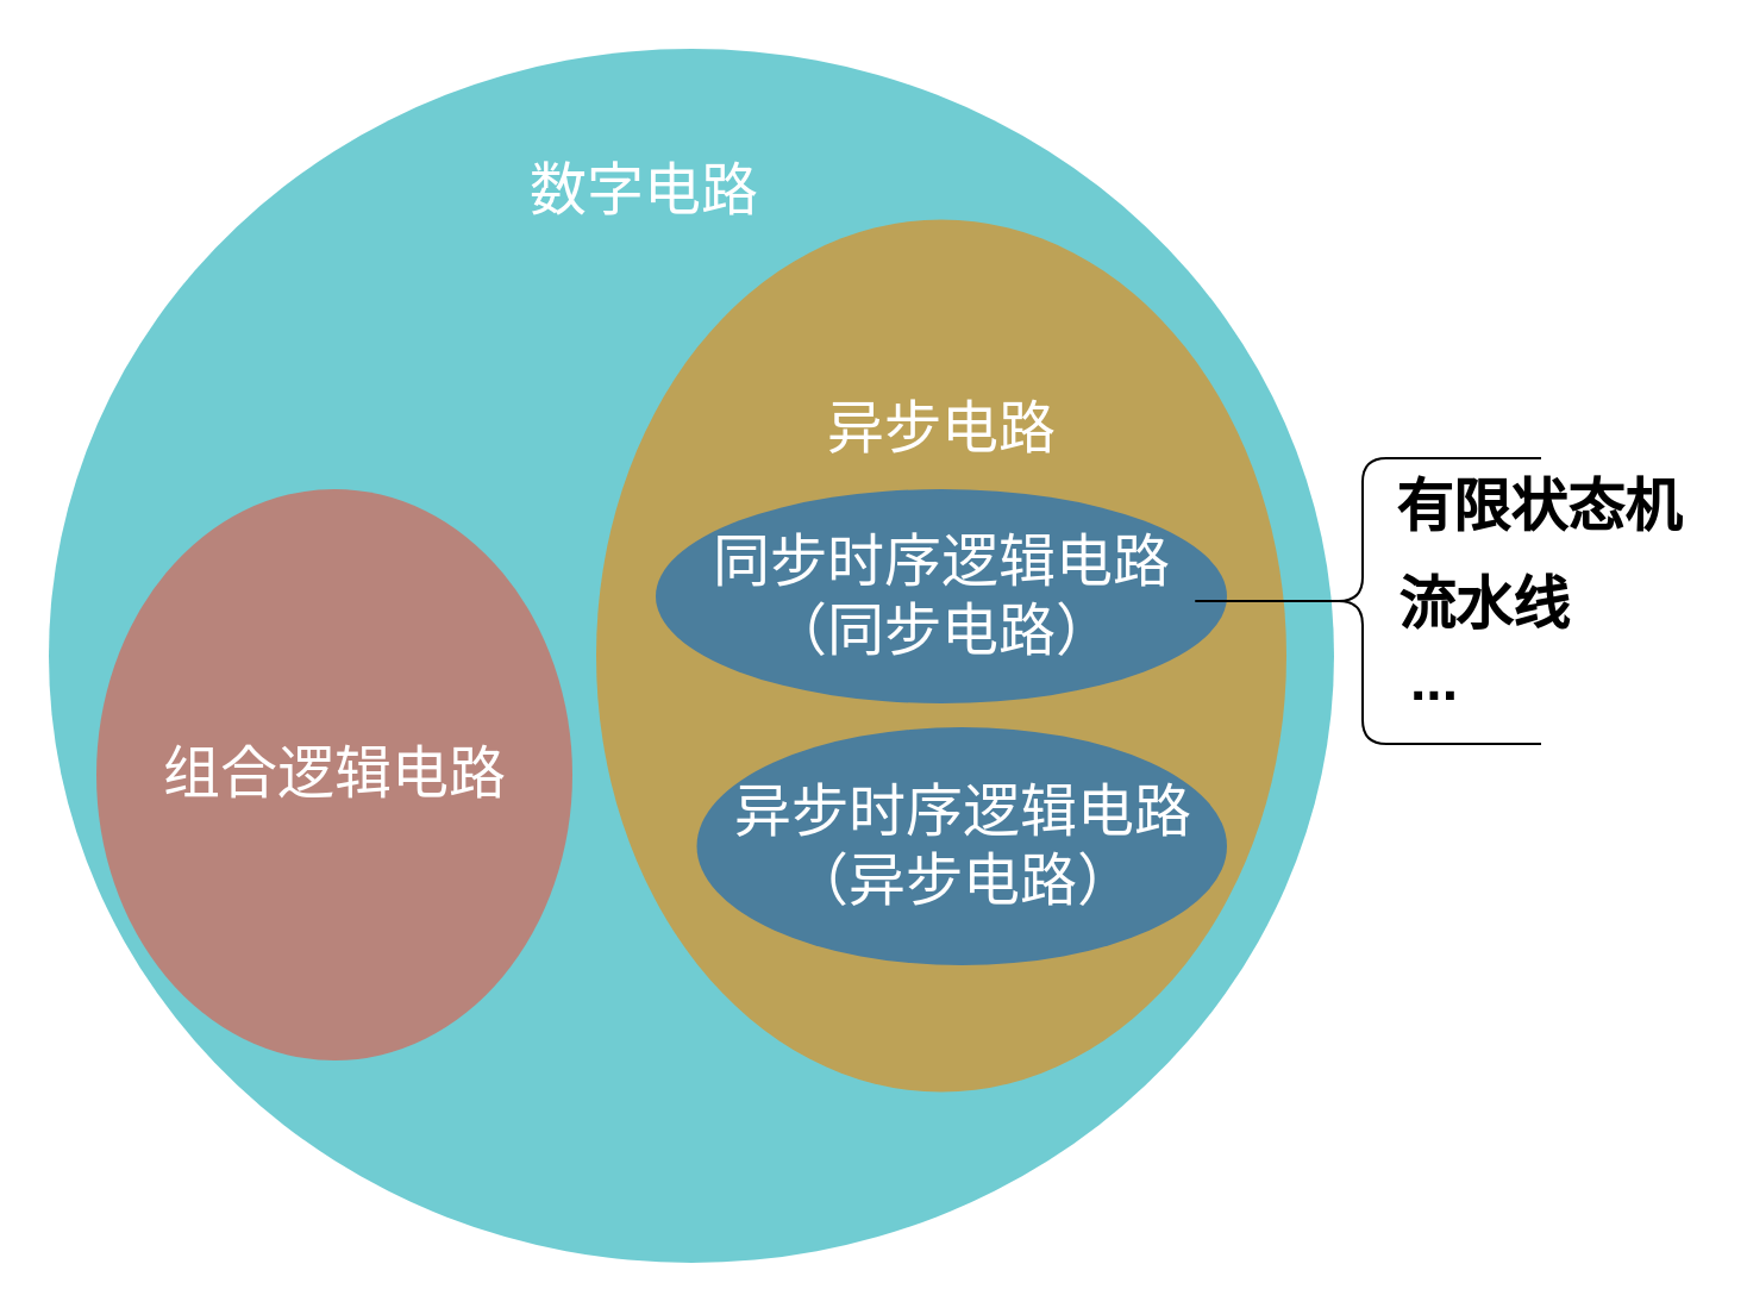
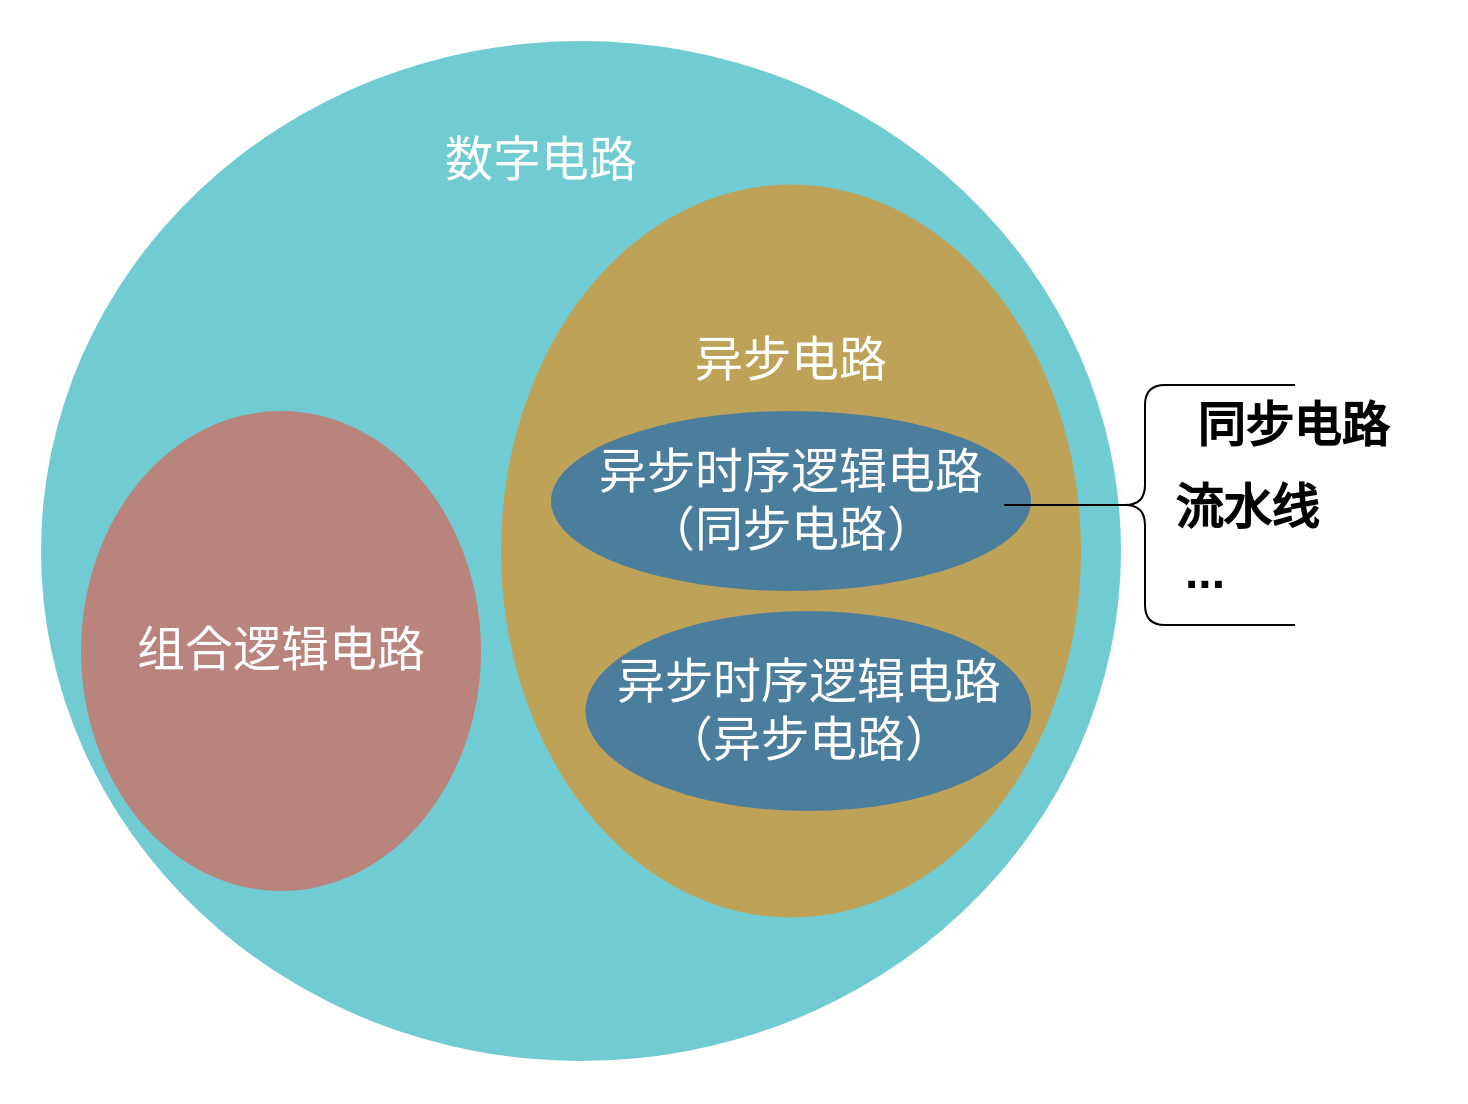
  <mxCell id="0" />
  <mxCell id="1" parent="0" />
  <mxCell id="2" value="" style="ellipse;fillColor=#12AAB5;opacity=60;strokeColor=none;html=1;fontColor=#FFFFFF;" parent="1" vertex="1"><mxGeometry x="20" y="20" width="540" height="510" as="geometry" /></mxCell>
  <mxCell id="3" value="&lt;font style=&quot;font-size: 24px&quot;&gt;组合逻辑电路&lt;/font&gt;" style="ellipse;fillColor=#e85642;opacity=60;strokeColor=none;html=1;fontColor=#FFFFFF;" parent="1" vertex="1"><mxGeometry x="40" y="205" width="200" height="240" as="geometry" /></mxCell>
  <mxCell id="4" value="&lt;font style=&quot;font-size: 24px&quot;&gt;数字电路&lt;/font&gt;" style="text;fontSize=24;align=center;verticalAlign=middle;html=1;fontColor=#FFFFFF;" parent="1" vertex="1"><mxGeometry x="174.5" y="45" width="190" height="70" as="geometry" /></mxCell>
  <mxCell id="5" value="" style="ellipse;fillColor=#F08705;opacity=60;strokeColor=none;html=1;fontColor=#FFFFFF;" parent="1" vertex="1"><mxGeometry x="250" y="91.75" width="290" height="366.5" as="geometry" /></mxCell>
  <mxCell id="6" value="异步电路" style="text;fontSize=24;align=center;verticalAlign=middle;html=1;fontColor=#FFFFFF;" parent="1" vertex="1"><mxGeometry x="300" y="145" width="190" height="70" as="geometry" /></mxCell>
- <mxCell id="7" value="&lt;font style=&quot;font-size: 24px&quot;&gt;同步时序逻辑电路&lt;br&gt;（同步电路）&lt;/font&gt;" style="ellipse;opacity=60;strokeColor=none;html=1;fontColor=#FFFFFF;fillColor=#0066CC;" vertex="1" parent="1"><mxGeometry x="275" y="205" width="240" height="90" as="geometry" /></mxCell>
+ <mxCell id="7" value="&lt;font style=&quot;font-size: 24px&quot;&gt;异步时序逻辑电路&lt;br&gt;（同步电路）&lt;/font&gt;" style="ellipse;opacity=60;strokeColor=none;html=1;fontColor=#FFFFFF;fillColor=#0066CC;" vertex="1" parent="1"><mxGeometry x="275" y="205" width="240" height="90" as="geometry" /></mxCell>
  <mxCell id="8" value="&lt;font style=&quot;font-size: 24px&quot;&gt;异步时序逻辑电路&lt;br&gt;（异步电路）&lt;/font&gt;" style="ellipse;opacity=60;strokeColor=none;html=1;fontColor=#FFFFFF;fillColor=#0066CC;" vertex="1" parent="1"><mxGeometry x="292.25" y="305" width="222.75" height="100" as="geometry" /></mxCell>
  <mxCell id="9" value="" style="shape=curlyBracket;whiteSpace=wrap;html=1;rounded=1;fillColor=#0066CC;" vertex="1" parent="1"><mxGeometry x="497" y="192" width="150" height="120" as="geometry" /></mxCell>
- <mxCell id="10" value="&lt;font color=&quot;#000000&quot;&gt;&lt;b&gt;有限状态机&lt;/b&gt;&lt;/font&gt;" style="text;fontSize=24;align=center;verticalAlign=middle;html=1;fontColor=#FFFFFF;" vertex="1" parent="1"><mxGeometry x="579" y="196" width="133" height="34" as="geometry" /></mxCell>
+ <mxCell id="10" value="&lt;font color=&quot;#000000&quot;&gt;&lt;b&gt;同步电路&lt;/b&gt;&lt;/font&gt;" style="text;fontSize=24;align=center;verticalAlign=middle;html=1;fontColor=#FFFFFF;" vertex="1" parent="1"><mxGeometry x="579" y="196" width="133" height="34" as="geometry" /></mxCell>
  <mxCell id="11" value="&lt;font color=&quot;#000000&quot;&gt;&lt;b&gt;流水线&lt;/b&gt;&lt;/font&gt;" style="text;fontSize=24;align=center;verticalAlign=middle;html=1;fontColor=#FFFFFF;" vertex="1" parent="1"><mxGeometry x="585" y="237" width="76" height="34" as="geometry" /></mxCell>
  <mxCell id="12" value="&lt;font color=&quot;#000000&quot;&gt;&lt;b&gt;...&lt;/b&gt;&lt;/font&gt;" style="text;fontSize=24;align=center;verticalAlign=middle;html=1;fontColor=#FFFFFF;" vertex="1" parent="1"><mxGeometry x="585" y="269" width="33" height="34" as="geometry" /></mxCell>
